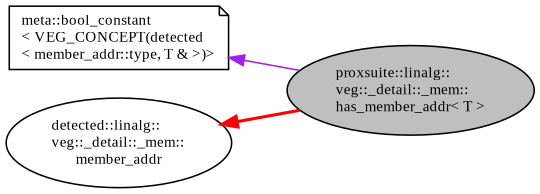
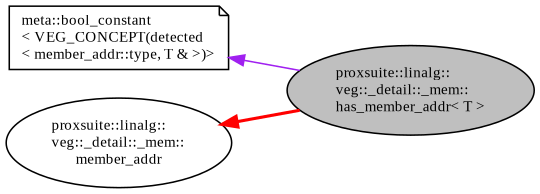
  digraph {
    rankdir=LR
    fontname="Liberation Serif"
    node [color=black fontname="Liberation Serif" fontsize=10 shape=ellipse]
    edge [dir=back fontname="Liberation Serif" fontsize=10 labelfontname=Helvetica labelfontsize=10]
    n1 [fillcolor=grey75 fontcolor=black height=0.2 label="proxsuite::linalg::\lveg::_detail::_mem::\lhas_member_addr\< T \>" style=filled width=0.4]
    n2 [height=0.2 label="meta::bool_constant\l\< VEG_CONCEPT(detected\l\< member_addr::type, T & \>)\>" shape=note width=0.4]
-   n3 [height=0.2 label="detected::linalg::\lveg::_detail::_mem::\lmember_addr" width=0.4]
+   n3 [height=0.2 label="proxsuite::linalg::\lveg::_detail::_mem::\lmember_addr" width=0.4]
    n2 -> n1 [color=purple style=solid]
    n3 -> n1 [color=red style=bold]
  }
